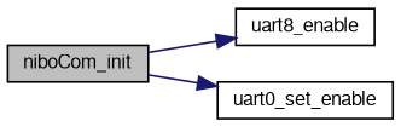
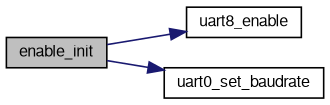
  digraph {
    rankdir=LR
    node [color=black fillcolor=white fontname=FreeSans fontsize=10 shape=record style=filled]
    edge [color=midnightblue fontname=FreeSans fontsize=10 labelfontname=FreeSans labelfontsize=10 style=solid]
-   n1 [fillcolor=grey75 fontcolor=black height=0.2 label=niboCom_init width=0.4]
+   n1 [fillcolor=grey75 fontcolor=black height=0.2 label=enable_init width=0.4]
    n2 [height=0.2 label=uart8_enable width=0.4]
-   n3 [height=0.2 label=uart0_set_enable width=0.4]
+   n3 [height=0.2 label=uart0_set_baudrate width=0.4]
    n1 -> n2
    n1 -> n3
  }
